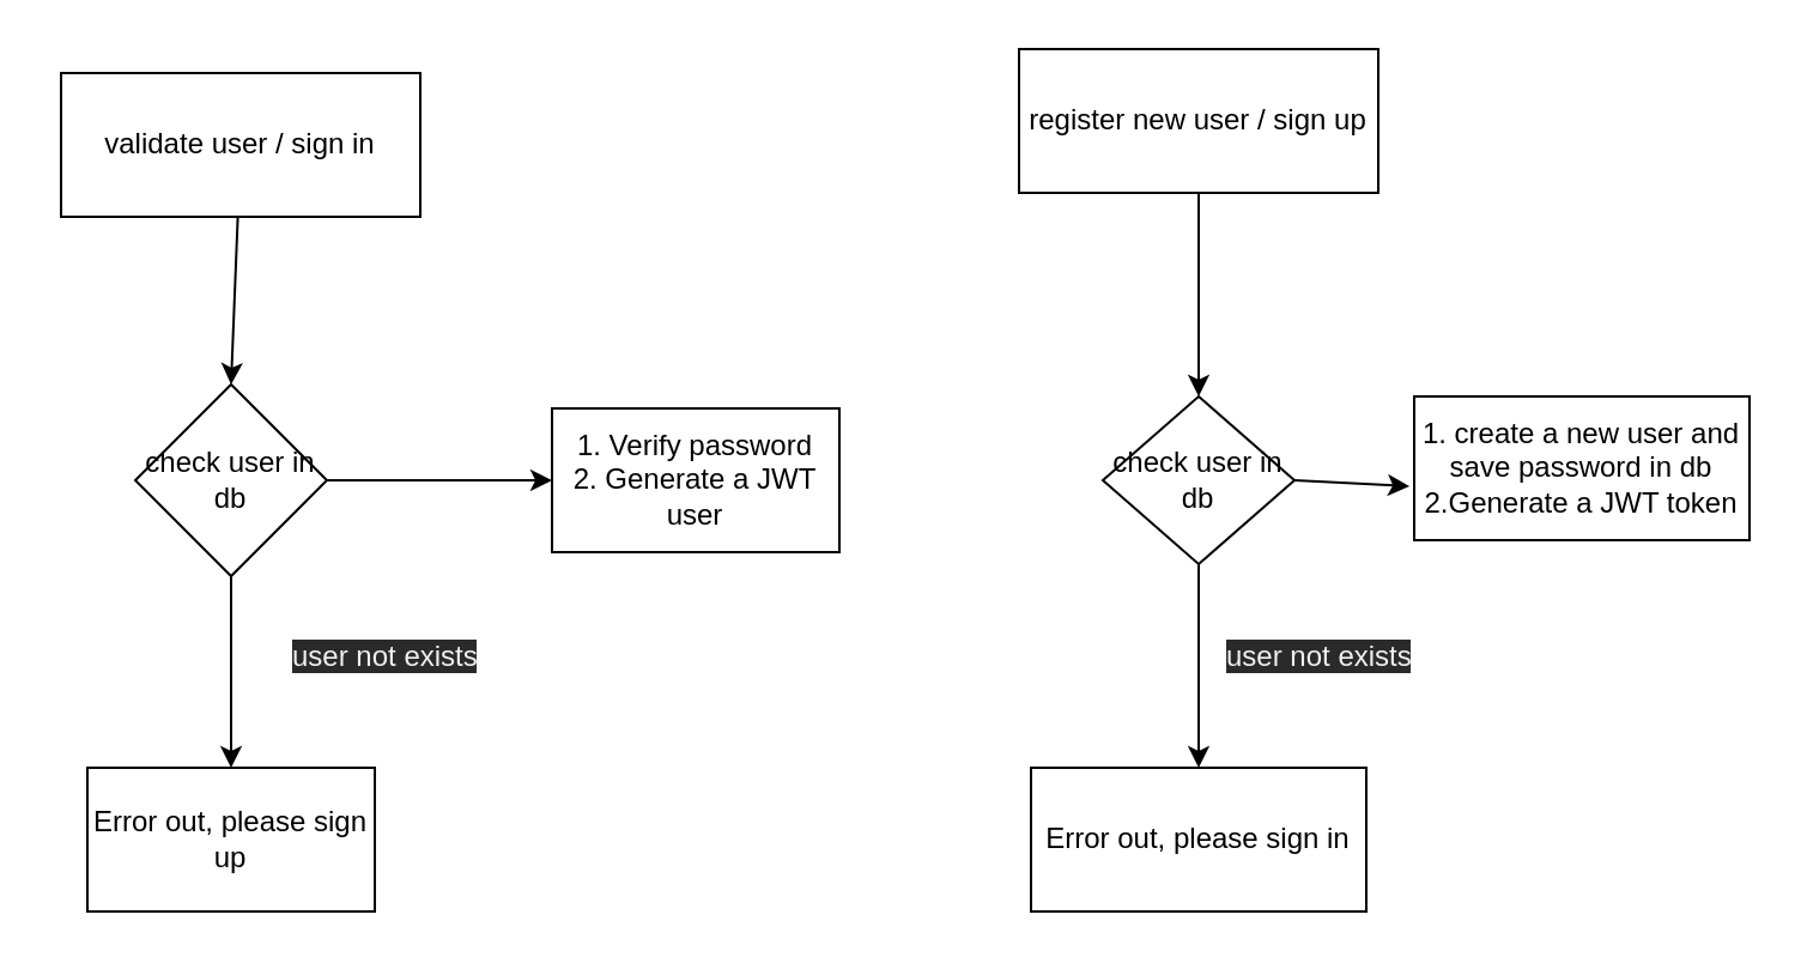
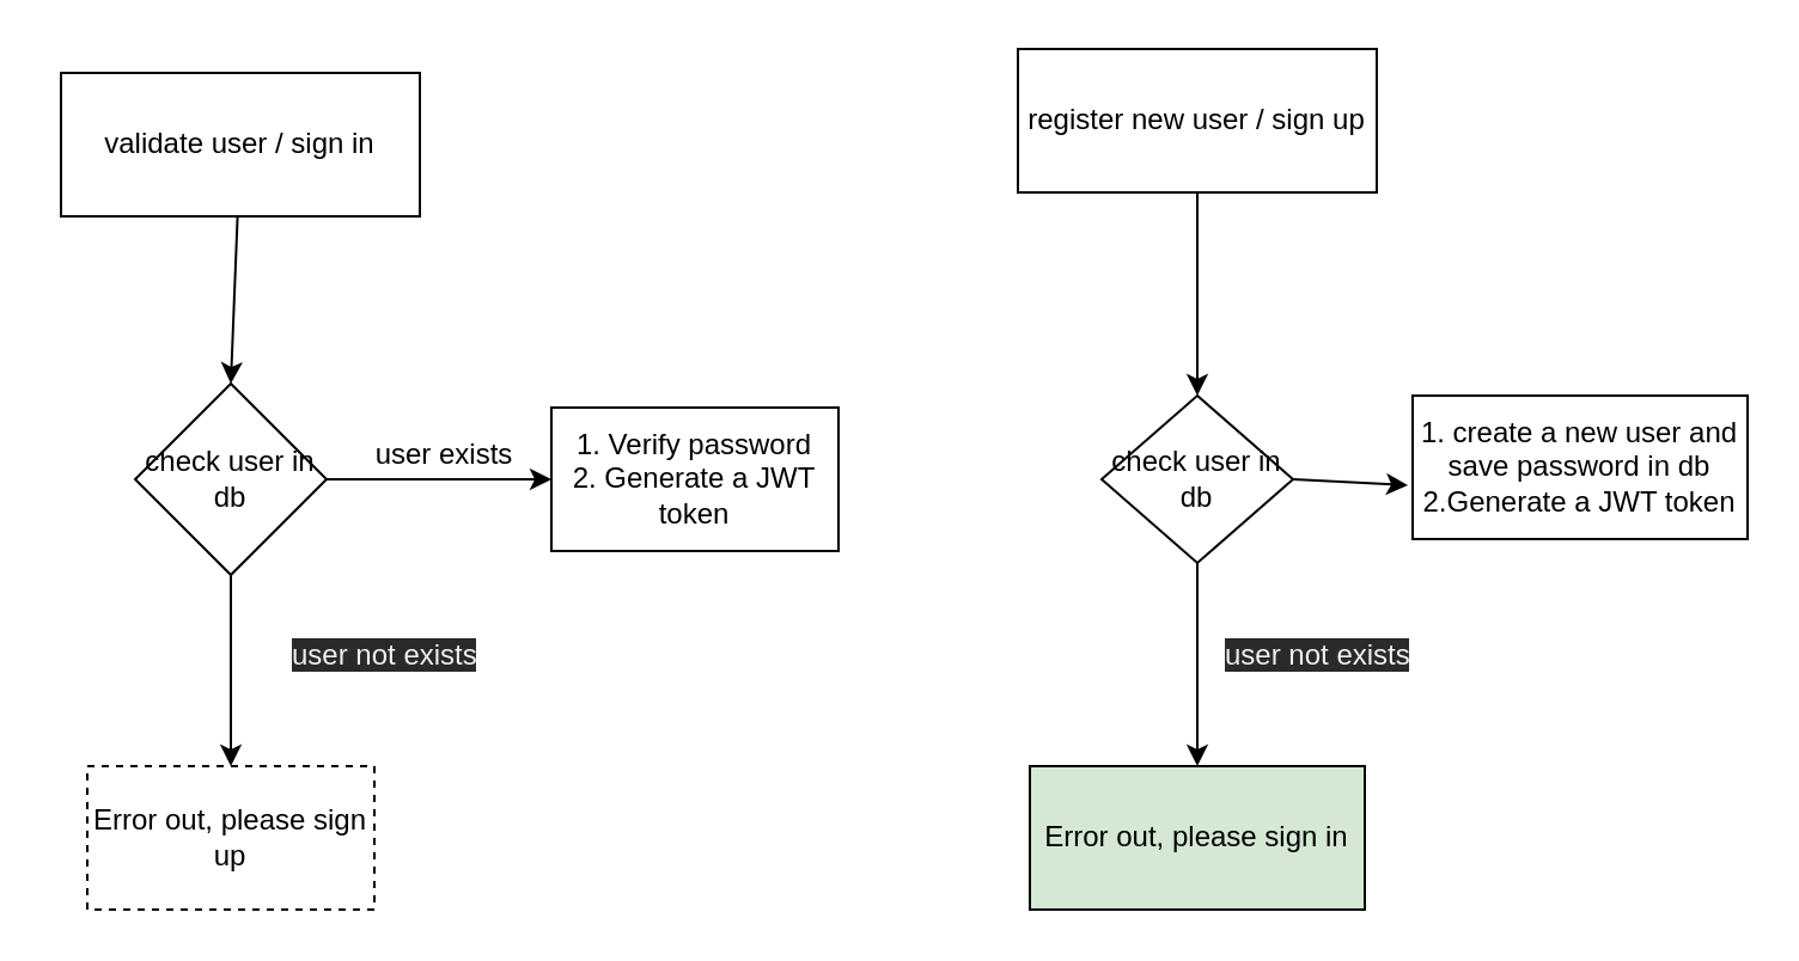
  <mxCell id="0" />
  <mxCell id="1" parent="0" />
  <mxCell id="2" value="register new user / sign up" style="rounded=0;whiteSpace=wrap;html=1;" vertex="1" parent="1"><mxGeometry x="425" y="20" width="150" height="60" as="geometry" /></mxCell>
  <mxCell id="3" style="edgeStyle=none;html=1;entryX=0.5;entryY=0;entryDx=0;entryDy=0;exitX=0.5;exitY=1;exitDx=0;exitDy=0;" edge="1" parent="1" source="2" target="7"><mxGeometry relative="1" as="geometry" /></mxCell>
- <mxCell id="4" value="Error out, please sign in" style="rounded=0;whiteSpace=wrap;html=1;" vertex="1" parent="1"><mxGeometry x="430" y="320" width="140" height="60" as="geometry" /></mxCell>
+ <mxCell id="4" value="Error out, please sign in" style="rounded=0;whiteSpace=wrap;html=1;fillColor=#d5e8d4;" vertex="1" parent="1"><mxGeometry x="430" y="320" width="140" height="60" as="geometry" /></mxCell>
  <mxCell id="5" value="" style="edgeStyle=none;html=1;exitX=0.5;exitY=1;exitDx=0;exitDy=0;" edge="1" parent="1" source="7" target="4"><mxGeometry relative="1" as="geometry" /></mxCell>
  <mxCell id="6" style="edgeStyle=none;html=1;entryX=-0.014;entryY=0.625;entryDx=0;entryDy=0;entryPerimeter=0;exitX=1;exitY=0.5;exitDx=0;exitDy=0;" edge="1" parent="1" source="7" target="8"><mxGeometry relative="1" as="geometry"><mxPoint x="420" y="55" as="sourcePoint" /></mxGeometry></mxCell>
  <mxCell id="7" value="check user in db" style="rhombus;whiteSpace=wrap;html=1;" vertex="1" parent="1"><mxGeometry x="460" y="165" width="80" height="70" as="geometry" /></mxCell>
  <mxCell id="8" value="1. create a new user and save password in db&lt;br&gt;2.Generate a JWT token" style="rounded=0;whiteSpace=wrap;html=1;" vertex="1" parent="1"><mxGeometry x="590" y="165" width="140" height="60" as="geometry" /></mxCell>
  <mxCell id="9" value="" style="group" vertex="1" connectable="0" parent="1"><mxGeometry x="20" y="20" width="380" height="360" as="geometry" /></mxCell>
  <mxCell id="10" value="validate user / sign in" style="rounded=0;whiteSpace=wrap;html=1;" vertex="1" parent="9"><mxGeometry x="5" y="10" width="150" height="60" as="geometry" /></mxCell>
  <mxCell id="11" value="check user in db" style="rhombus;whiteSpace=wrap;html=1;" vertex="1" parent="9"><mxGeometry x="36" y="140" width="80" height="80" as="geometry" /></mxCell>
  <mxCell id="12" style="edgeStyle=none;html=1;entryX=0.5;entryY=0;entryDx=0;entryDy=0;" edge="1" parent="9" source="10" target="11"><mxGeometry relative="1" as="geometry" /></mxCell>
- <mxCell id="13" value="1. Verify password &lt;br&gt;2. Generate a JWT user" style="whiteSpace=wrap;html=1;" vertex="1" parent="9"><mxGeometry x="210" y="150" width="120" height="60" as="geometry" /></mxCell>
+ <mxCell id="13" value="1. Verify password &lt;br&gt;2. Generate a JWT token" style="whiteSpace=wrap;html=1;" vertex="1" parent="9"><mxGeometry x="210" y="150" width="120" height="60" as="geometry" /></mxCell>
  <mxCell id="14" value="" style="edgeStyle=none;html=1;exitX=1;exitY=0.5;exitDx=0;exitDy=0;" edge="1" parent="9" source="11" target="13"><mxGeometry relative="1" as="geometry"><Array as="points" /></mxGeometry></mxCell>
- <mxCell id="15" value="Error out, please sign&lt;br&gt;up" style="whiteSpace=wrap;html=1;" vertex="1" parent="9"><mxGeometry x="16" y="300" width="120" height="60" as="geometry" /></mxCell>
+ <mxCell id="15" value="Error out, please sign&lt;br&gt;up" style="whiteSpace=wrap;html=1;dashed=1;" vertex="1" parent="9"><mxGeometry x="16" y="300" width="120" height="60" as="geometry" /></mxCell>
  <mxCell id="16" value="" style="edgeStyle=none;html=1;" edge="1" parent="9" source="11" target="15"><mxGeometry relative="1" as="geometry" /></mxCell>
+ <mxCell id="17" value="user exists" style="text;html=1;align=center;verticalAlign=middle;resizable=0;points=[];autosize=1;strokeColor=none;fillColor=none;" vertex="1" parent="9"><mxGeometry x="130" y="160" width="70" height="20" as="geometry" /></mxCell>
  <mxCell id="18" value="&lt;span style=&quot;color: rgb(240 , 240 , 240) ; font-family: &amp;#34;helvetica&amp;#34; ; font-size: 12px ; font-style: normal ; font-weight: 400 ; letter-spacing: normal ; text-align: center ; text-indent: 0px ; text-transform: none ; word-spacing: 0px ; background-color: rgb(42 , 42 , 42) ; display: inline ; float: none&quot;&gt;user not exists&lt;/span&gt;" style="text;whiteSpace=wrap;html=1;" vertex="1" parent="9"><mxGeometry x="100" y="240" width="80" height="30" as="geometry" /></mxCell>
  <mxCell id="19" value="&lt;span style=&quot;color: rgb(240 , 240 , 240) ; font-family: &amp;#34;helvetica&amp;#34; ; font-size: 12px ; font-style: normal ; font-weight: 400 ; letter-spacing: normal ; text-align: center ; text-indent: 0px ; text-transform: none ; word-spacing: 0px ; background-color: rgb(42 , 42 , 42) ; display: inline ; float: none&quot;&gt;user not exists&lt;/span&gt;" style="text;whiteSpace=wrap;html=1;" vertex="1" parent="1"><mxGeometry x="510" y="260" width="80" height="30" as="geometry" /></mxCell>
